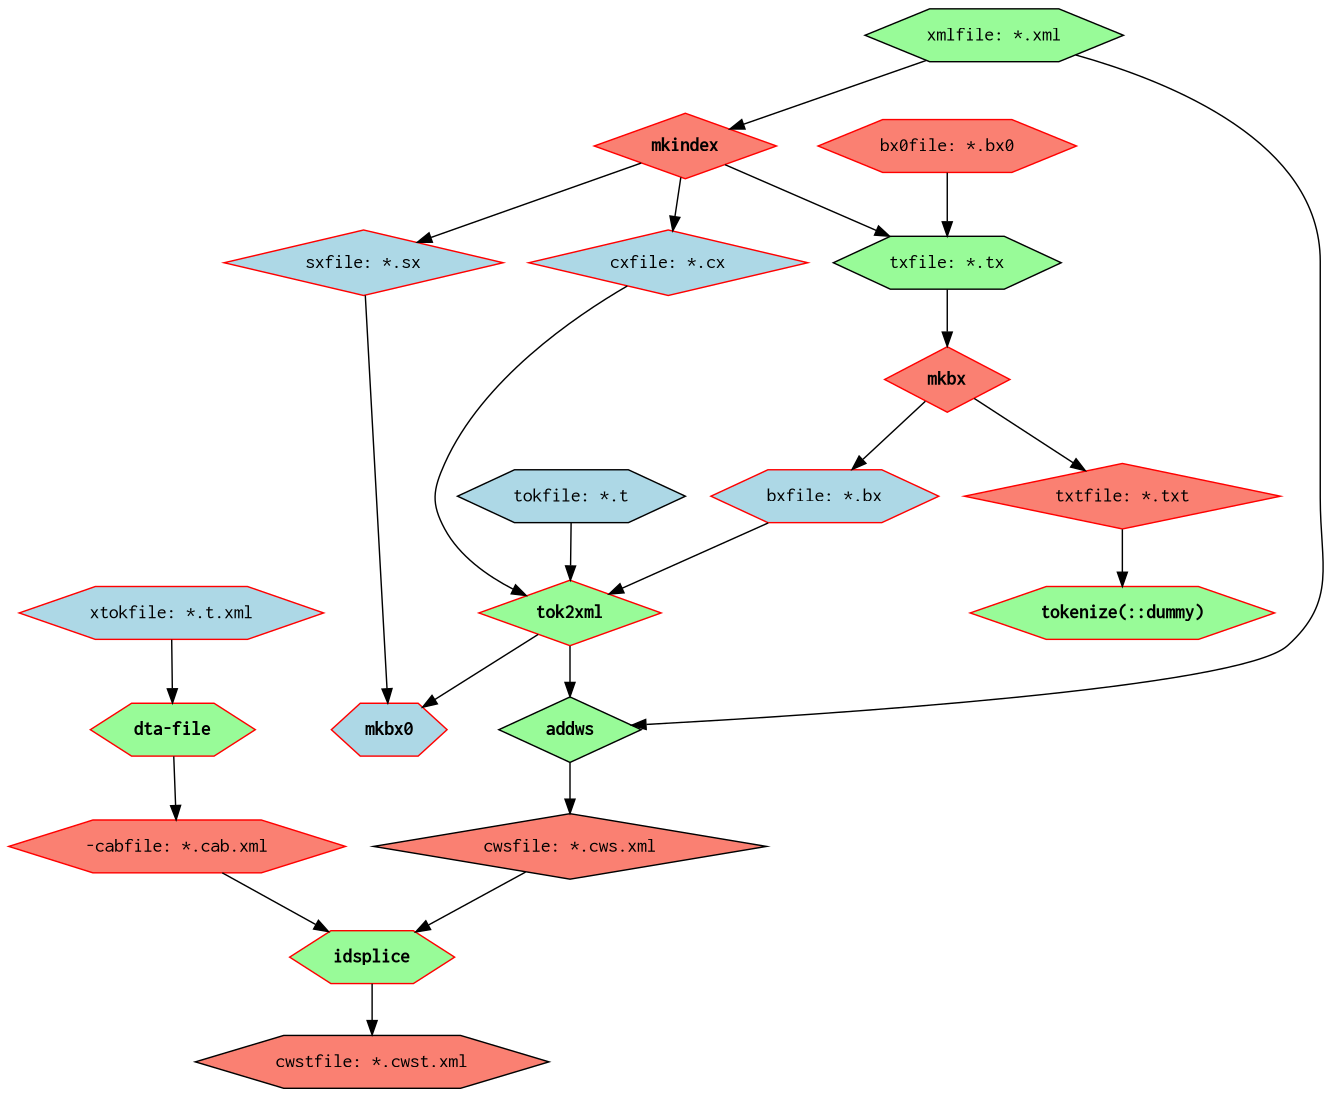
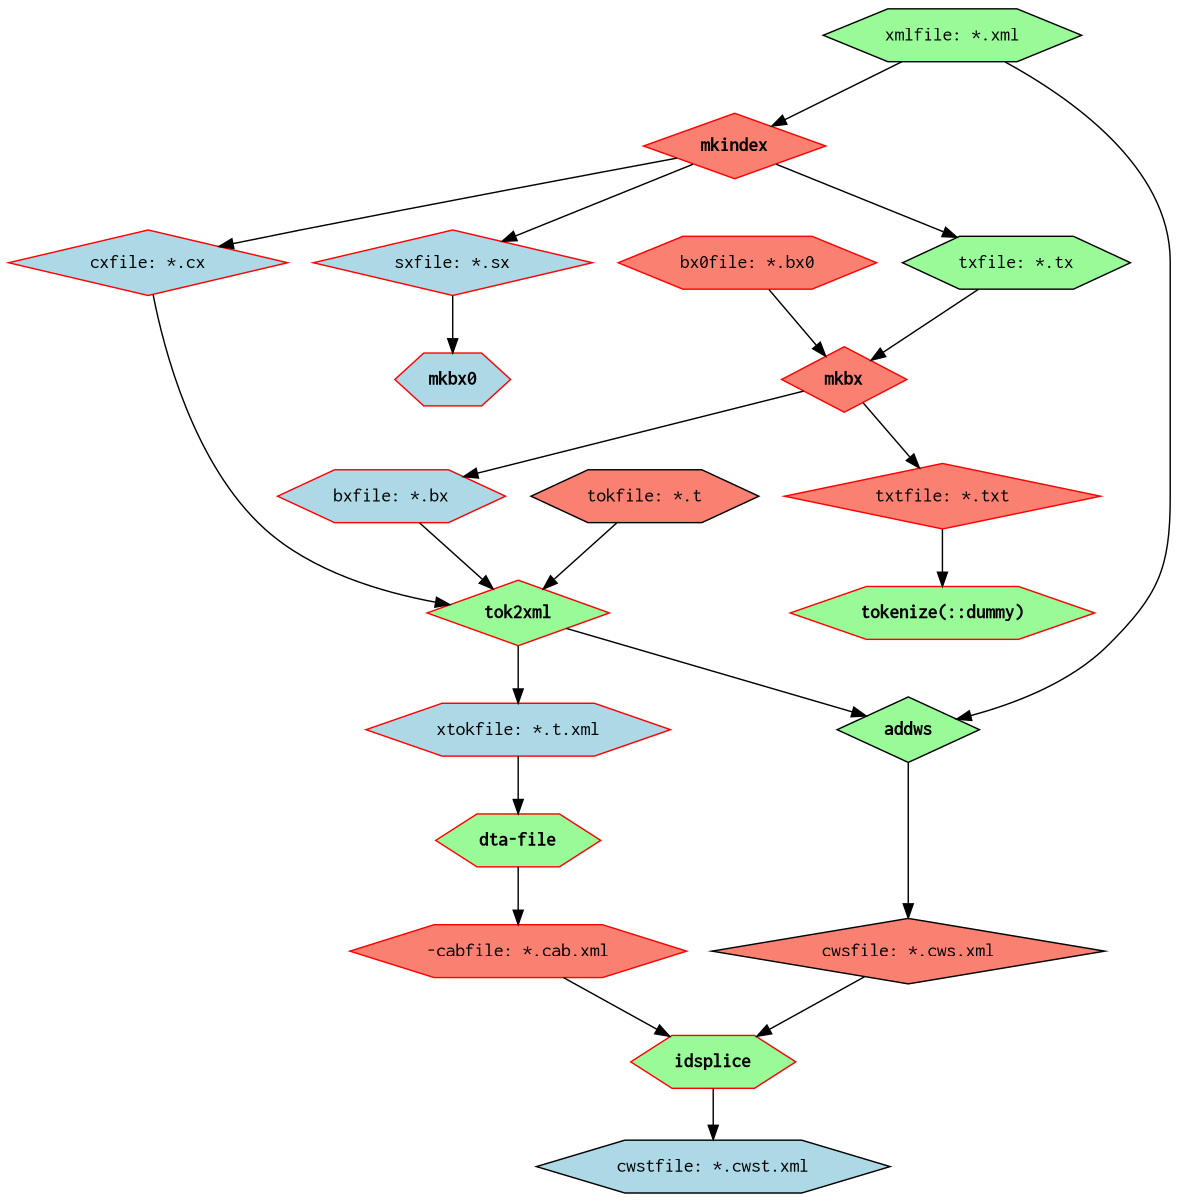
  digraph {
    node [color=red fillcolor=palegreen fontname=Courier shape=hexagon style=filled]
    edge [decorate=0 fontname=Courier]
    n1 [fillcolor=lightblue height=0.25 label="sxfile: *.sx" shape=diamond]
    n2 [color=black height=0.25 label="txfile: *.tx"]
    n3 [fillcolor=lightblue height=0.25 label="cxfile: *.cx" shape=diamond]
    n4 [fillcolor=lightblue height=0.25 label="bxfile: *.bx"]
    n5 [fillcolor=salmon height=0.25 label="txtfile: *.txt" shape=diamond]
    n6 [fillcolor=lightblue fontname="Courier-Bold" height=0.25 label=mkbx0]
    n7 [fillcolor=salmon fontname="Courier-Bold" height=0.25 label=mkbx shape=diamond]
    n8 [fontname="Courier-Bold" height=0.25 label=tok2xml shape=diamond]
    n9 [fontname="Courier-Bold" height=0.25 justify=left label="tokenize(::dummy)"]
    n10 [color=black height=0.25 label="xmlfile: *.xml"]
    n11 [fillcolor=salmon fontname="Courier-Bold" height=0.25 label=mkindex shape=diamond]
    n12 [color=black fontname="Courier-Bold" height=0.25 label=addws shape=diamond]
    n13 [color=black fillcolor=salmon height=0.25 label="cwsfile: *.cws.xml" shape=diamond]
    n14 [fillcolor=lightblue height=0.25 label="xtokfile: *.t.xml"]
    n15 [fillcolor=salmon height=0.25 label="bx0file: *.bx0"]
-   n16 [color=black fillcolor=lightblue height=0.25 label="tokfile: *.t"]
+   n16 [color=black fillcolor=salmon height=0.25 label="tokfile: *.t"]
    n17 [fontname="Courier-Bold" height=0.25 label="dta-file"]
    n18 [fillcolor=salmon height=0.25 label="-cabfile: *.cab.xml"]
    n19 [fontname="Courier-Bold" height=0.25 label=idsplice]
-   n20 [color=black fillcolor=salmon height=0.25 label="cwstfile: *.cwst.xml"]
+   n20 [color=black fillcolor=lightblue height=0.25 label="cwstfile: *.cwst.xml"]
    subgraph sub_1 {
      rank=same
      n1
      n2
      n3
    }
    subgraph sub_2 {
      rank=same
      n4
      n5
    }
    n1 -> n6
    n2 -> n7
    n3 -> n8
    n4 -> n8
    n5 -> n9
    n7 -> n4
    n7 -> n5
    n8 -> n12
-   n8 -> n6
+   n8 -> n14
    n10 -> n11
    n10 -> n12
    n11 -> n1
    n11 -> n2
    n11 -> n3
    n12 -> n13
    n13 -> n19
    n14 -> n17
-   n15 -> n2
+   n15 -> n7
    n16 -> n8
    n17 -> n18
    n18 -> n19
    n19 -> n20
  }
